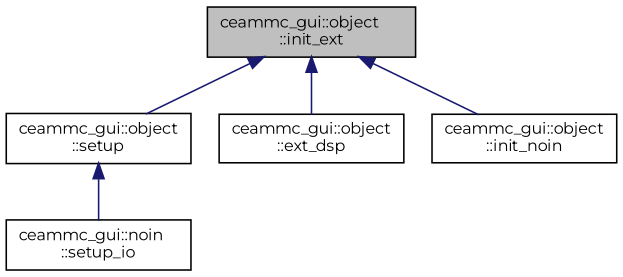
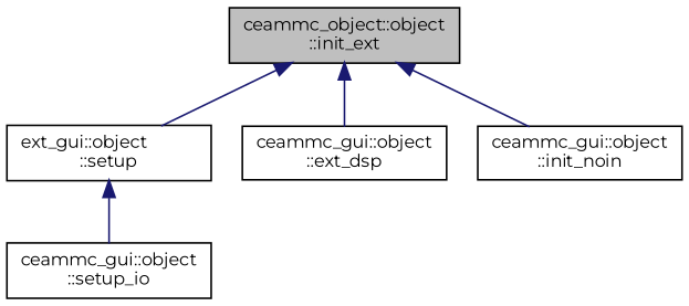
  digraph {
    fontname=Montserrat
    rankdir=TB
    node [color=black fillcolor=white fontname=Montserrat fontsize=10 shape=record style=filled]
    edge [color=midnightblue dir=back fontname=Montserrat fontsize=10 labelfontname=Helvetica labelfontsize=10 style=solid]
-   n1 [fillcolor=grey75 fontcolor=black height=0.2 label="ceammc_gui::object\l::init_ext" width=0.4]
-   n2 [height=0.2 label="ceammc_gui::object\l::setup" width=0.4]
+   n1 [fillcolor=grey75 fontcolor=black height=0.2 label="ceammc_object::object\l::init_ext" width=0.4]
+   n2 [height=0.2 label="ext_gui::object\l::setup" width=0.4]
    n3 [height=0.2 label="ceammc_gui::object\l::ext_dsp" width=0.4]
    n4 [height=0.2 label="ceammc_gui::object\l::init_noin" width=0.4]
-   n5 [height=0.2 label="ceammc_gui::noin\l::setup_io" width=0.4]
+   n5 [height=0.2 label="ceammc_gui::object\l::setup_io" width=0.4]
    n1 -> n2
    n1 -> n3
    n1 -> n4
    n2 -> n5
  }
